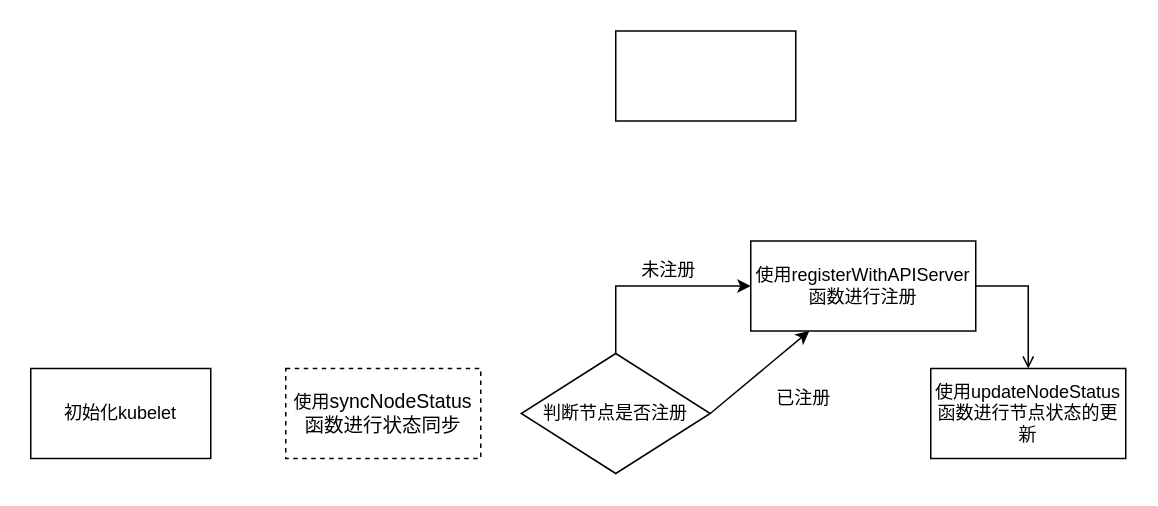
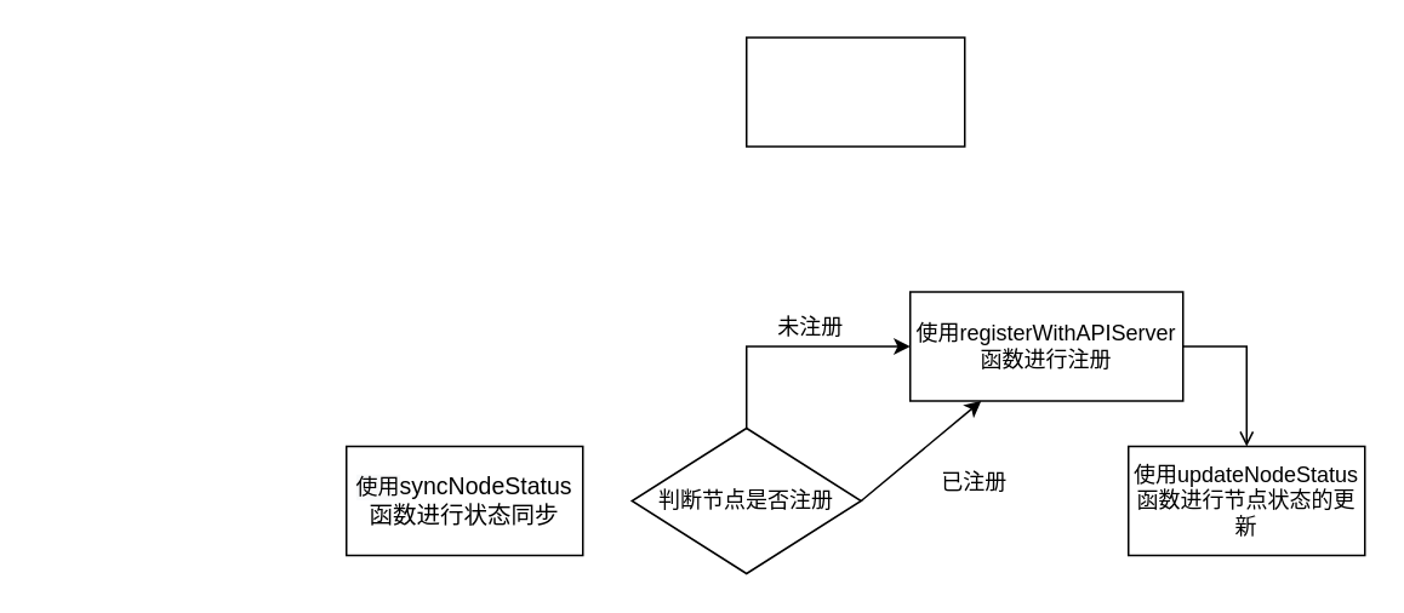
  <mxCell id="0" />
  <mxCell id="1" parent="0" />
- <mxCell id="2" value="初始化kubelet" style="rounded=0;whiteSpace=wrap;html=1;fillColor=default;strokeColor=default;fontColor=default;" vertex="1" parent="1"><mxGeometry x="20" y="245" width="120" height="60" as="geometry" /></mxCell>
- <mxCell id="3" value="&lt;span style=&quot;background-color: rgb(248 , 249 , 250)&quot;&gt;使用&lt;/span&gt;&lt;span style=&quot;font-size: 13px; background-color: rgba(255, 255, 255, 0.01);&quot;&gt;syncNodeStatus函数进行状态同步&lt;/span&gt;" style="rounded=0;whiteSpace=wrap;html=1;fillColor=default;strokeColor=default;fontColor=default;dashed=1;" vertex="1" parent="1"><mxGeometry x="190" y="245" width="130" height="60" as="geometry" /></mxCell>
+ <mxCell id="3" value="&lt;span style=&quot;background-color: rgb(248 , 249 , 250)&quot;&gt;使用&lt;/span&gt;&lt;span style=&quot;font-size: 13px; background-color: rgba(255, 255, 255, 0.01);&quot;&gt;syncNodeStatus函数进行状态同步&lt;/span&gt;" style="rounded=0;whiteSpace=wrap;html=1;fillColor=default;strokeColor=default;fontColor=default;" vertex="1" parent="1"><mxGeometry x="190" y="245" width="130" height="60" as="geometry" /></mxCell>
  <mxCell id="4" value="" style="rounded=0;whiteSpace=wrap;html=1;fillColor=default;strokeColor=default;fontColor=default;" vertex="1" parent="1"><mxGeometry x="410" y="20" width="120" height="60" as="geometry" /></mxCell>
  <mxCell id="5" value="判断节点是否注册" style="rhombus;whiteSpace=wrap;html=1;fontColor=default;strokeColor=default;fillColor=default;" vertex="1" parent="1"><mxGeometry x="347" y="235" width="126" height="80" as="geometry" /></mxCell>
  <mxCell id="6" value="" style="endArrow=classic;html=1;rounded=0;fontColor=default;strokeColor=default;labelBackgroundColor=default;" edge="1" parent="1"><mxGeometry width="50" height="50" relative="1" as="geometry"><mxPoint x="410" y="235" as="sourcePoint" /><mxPoint x="500" y="190" as="targetPoint" /><Array as="points"><mxPoint x="410" y="190" /></Array></mxGeometry></mxCell>
  <mxCell id="7" value="使用&lt;span&gt;registerWithAPIServer函数进行注册&lt;/span&gt;" style="rounded=0;whiteSpace=wrap;html=1;fillColor=default;strokeColor=default;fontColor=default;" vertex="1" parent="1"><mxGeometry x="500" y="160" width="150" height="60" as="geometry" /></mxCell>
  <mxCell id="8" value="未注册" style="text;html=1;align=center;verticalAlign=middle;resizable=0;points=[];autosize=1;strokeColor=none;fillColor=none;fontColor=default;" vertex="1" parent="1"><mxGeometry x="420" y="170" width="50" height="20" as="geometry" /></mxCell>
  <mxCell id="9" value="使用&lt;span&gt;updateNodeStatus函数进行节点状态的更新&lt;/span&gt;" style="rounded=0;whiteSpace=wrap;html=1;fillColor=default;strokeColor=default;fontColor=default;" vertex="1" parent="1"><mxGeometry x="620" y="245" width="130" height="60" as="geometry" /></mxCell>
  <mxCell id="10" value="" style="endArrow=classic;html=1;rounded=0;labelBackgroundColor=default;fontColor=default;strokeColor=default;exitX=1;exitY=0.5;exitDx=0;exitDy=0;" edge="1" parent="1" source="5" target="7"><mxGeometry width="50" height="50" relative="1" as="geometry"><mxPoint x="520" y="260" as="sourcePoint" /><mxPoint x="570" y="210" as="targetPoint" /></mxGeometry></mxCell>
  <mxCell id="11" value="已注册" style="text;html=1;align=center;verticalAlign=middle;resizable=0;points=[];autosize=1;strokeColor=none;fillColor=none;fontColor=default;" vertex="1" parent="1"><mxGeometry x="510" y="255" width="50" height="20" as="geometry" /></mxCell>
  <mxCell id="12" value="" style="endArrow=open;html=1;rounded=0;labelBackgroundColor=default;fontColor=default;strokeColor=default;exitX=1;exitY=0.5;exitDx=0;exitDy=0;entryX=0.5;entryY=0;entryDx=0;entryDy=0;" edge="1" parent="1" source="7" target="9"><mxGeometry width="50" height="50" relative="1" as="geometry"><mxPoint x="360" y="340" as="sourcePoint" /><mxPoint x="710" y="190" as="targetPoint" /><Array as="points"><mxPoint x="685" y="190" /></Array></mxGeometry></mxCell>
